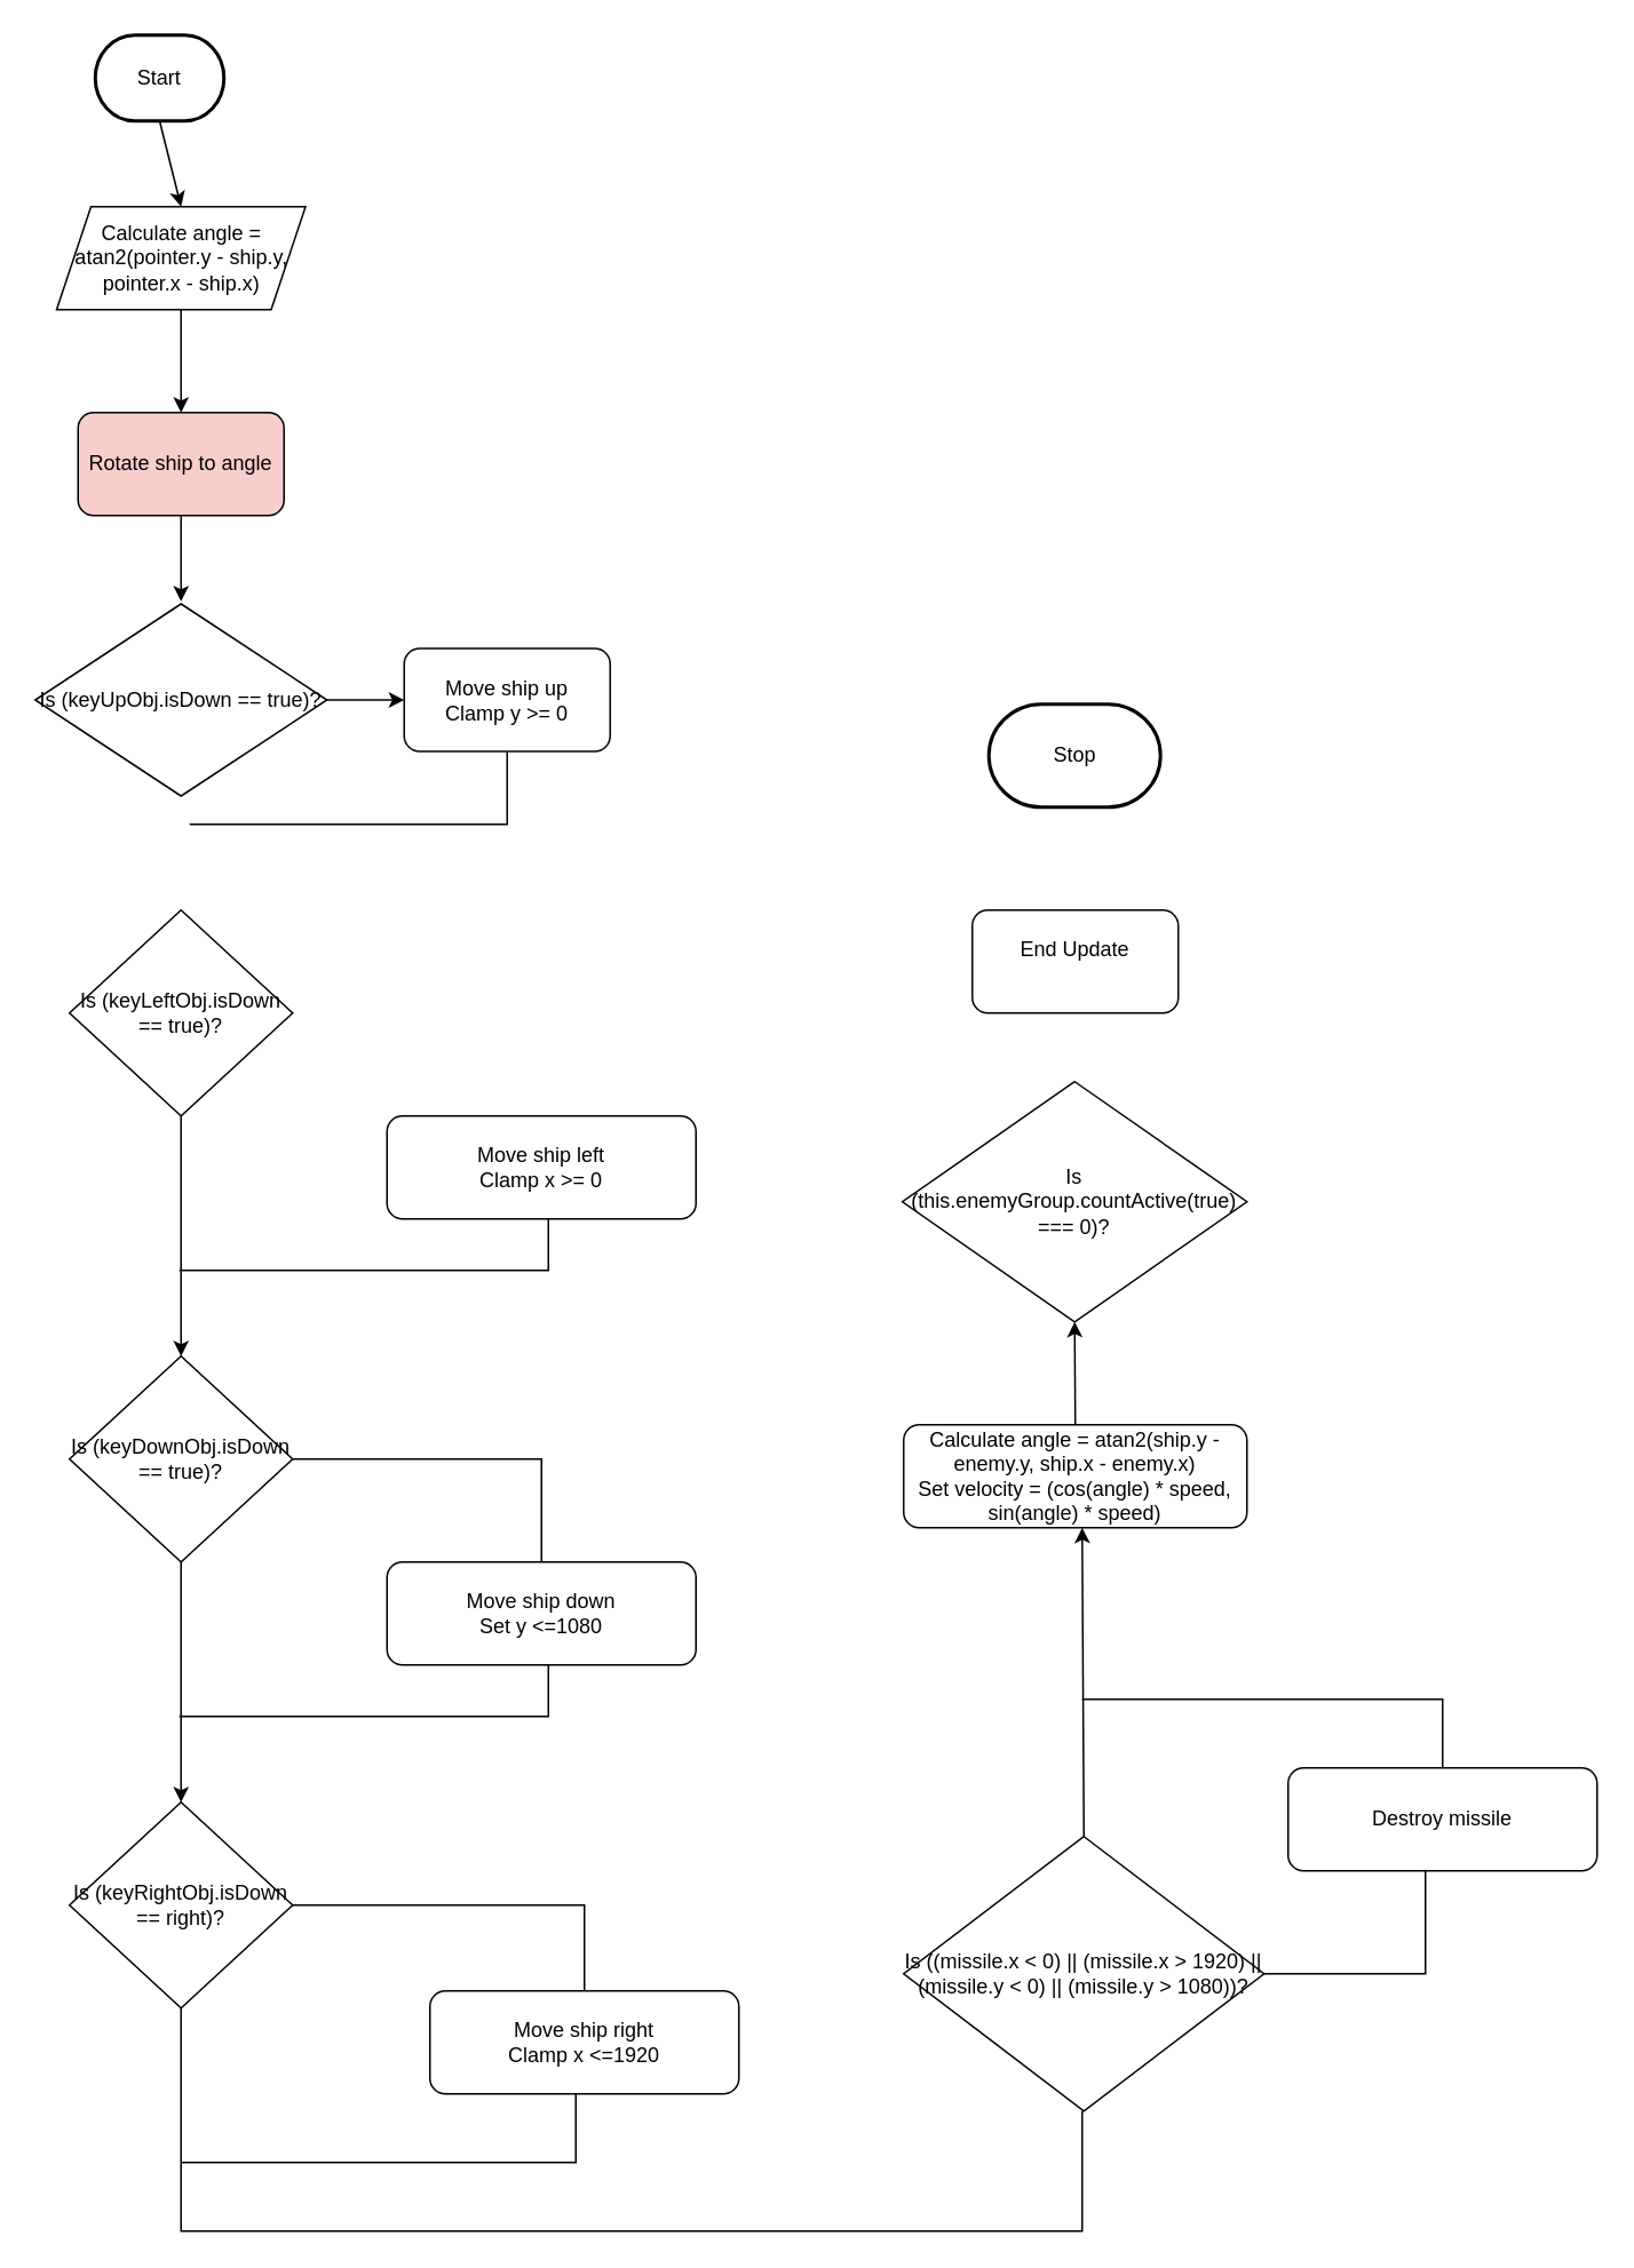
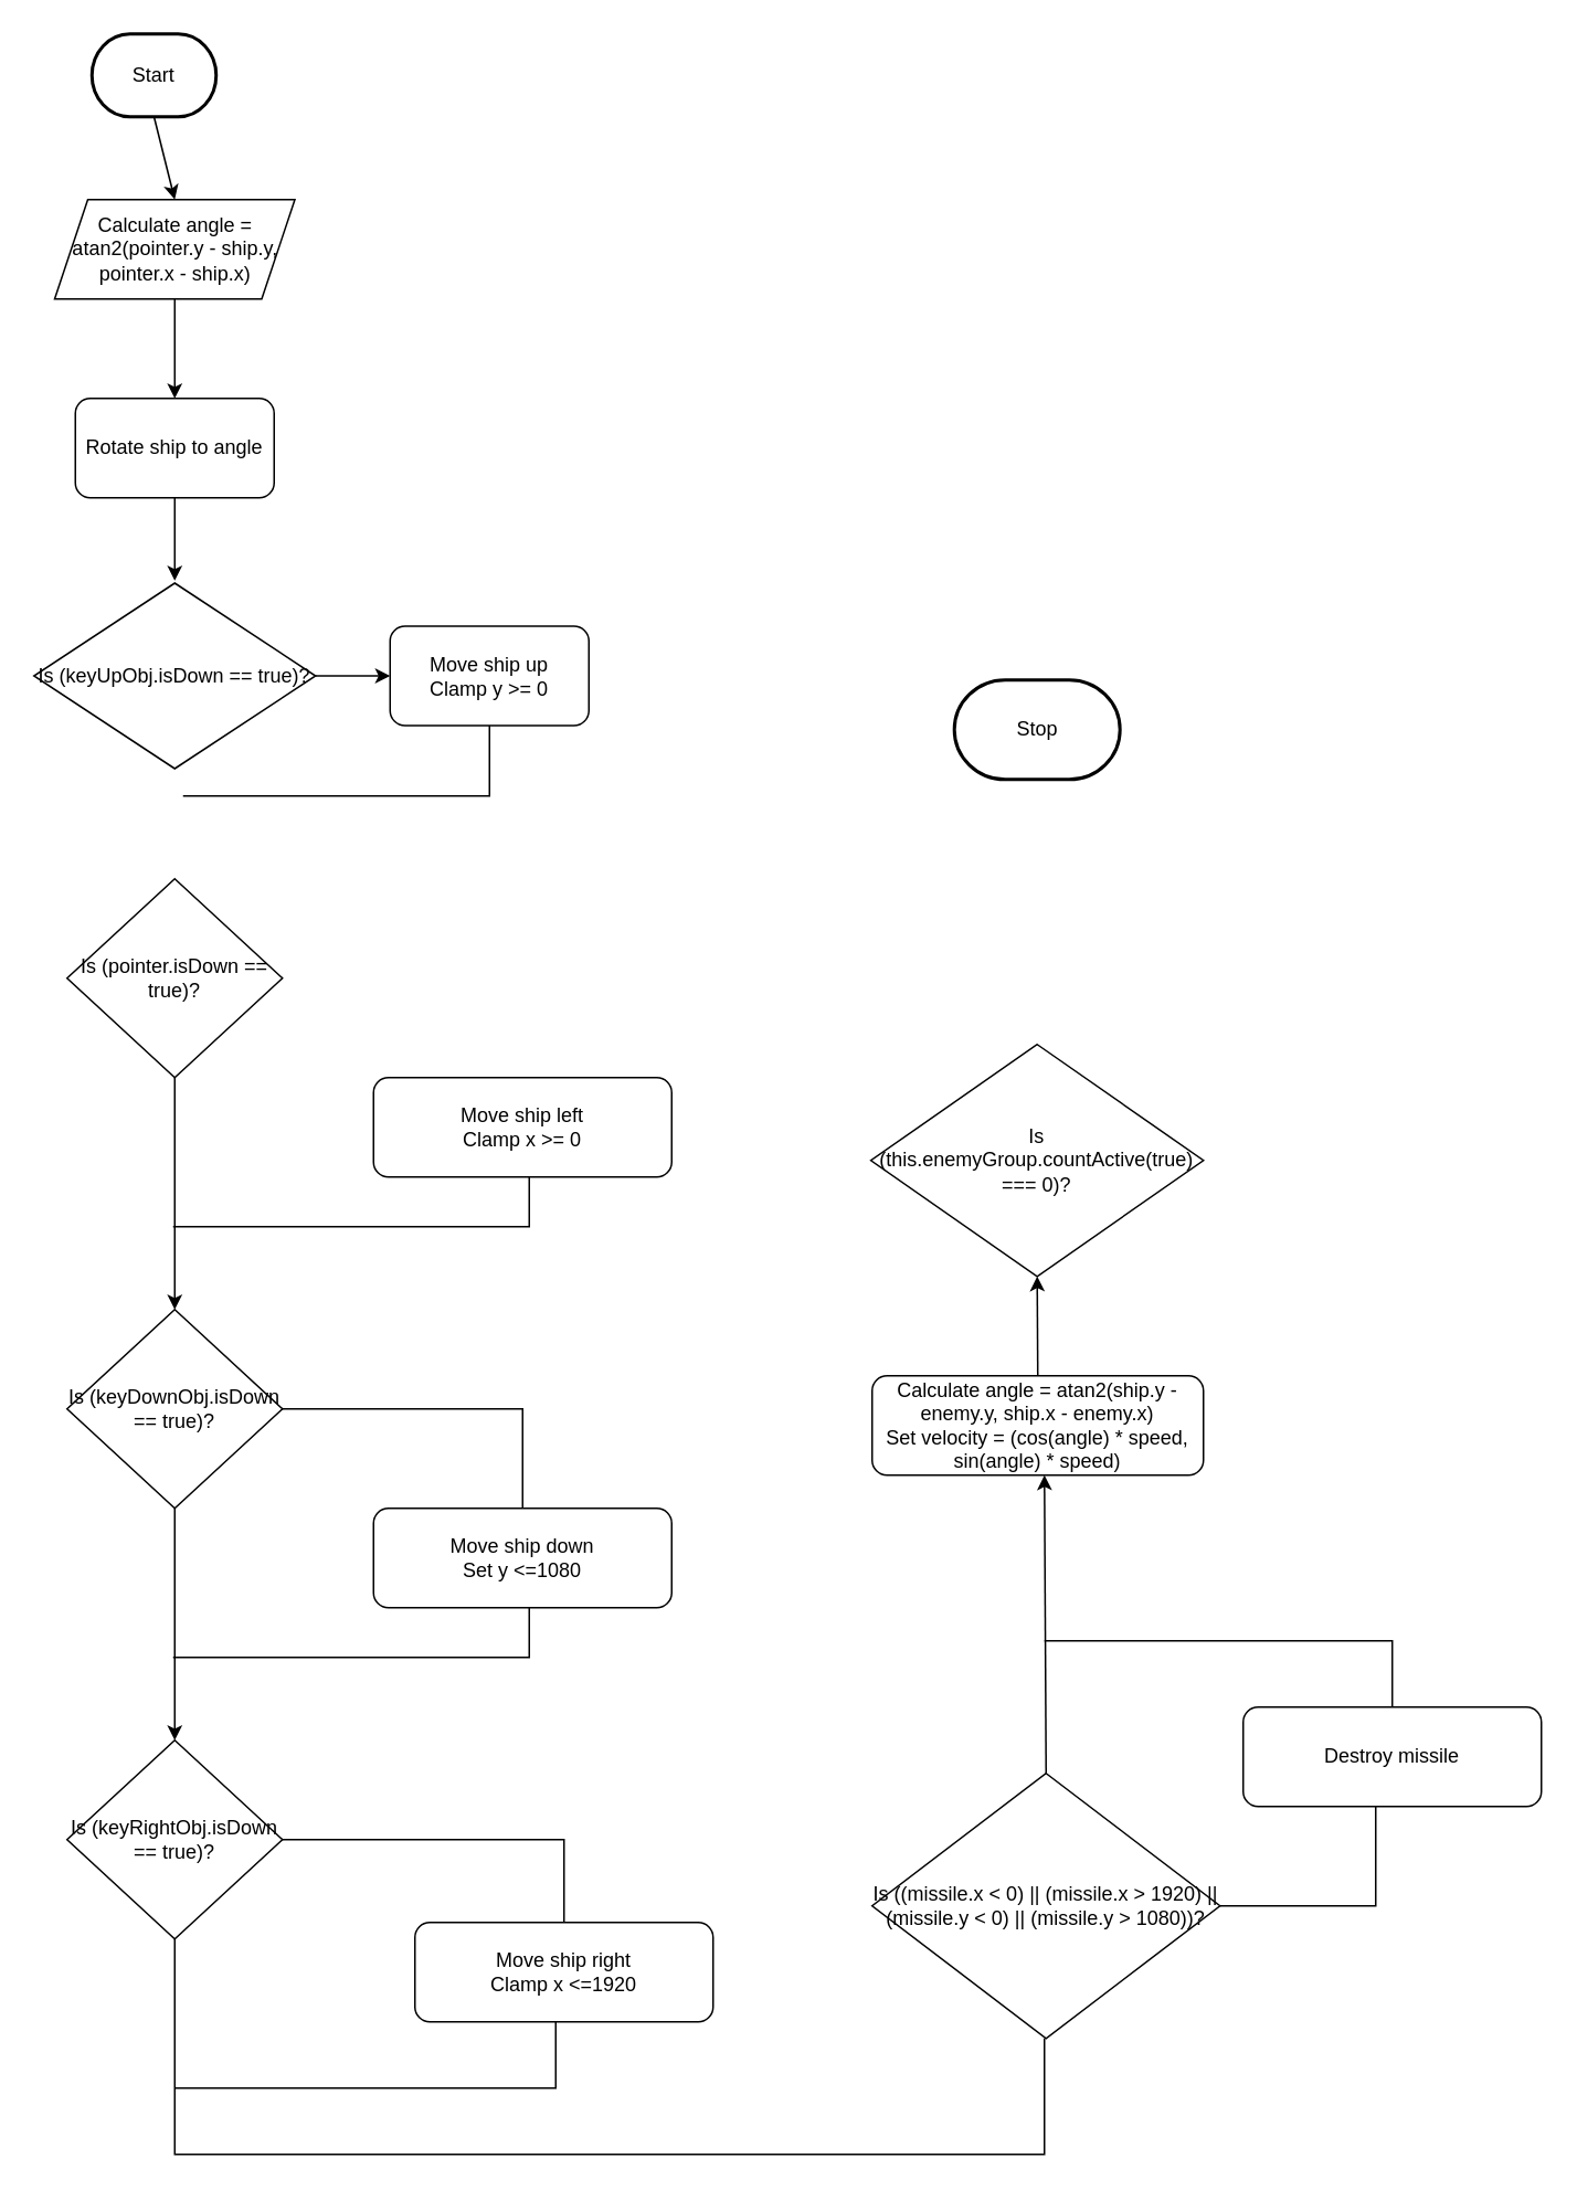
  <mxCell id="0" />
  <mxCell id="1" parent="0" />
  <mxCell id="2" style="edgeStyle=none;html=1;exitX=0.5;exitY=1;exitDx=0;exitDy=0;exitPerimeter=0;entryX=0.5;entryY=0;entryDx=0;entryDy=0;" edge="1" parent="1" source="3" target="6"><mxGeometry relative="1" as="geometry" /></mxCell>
  <mxCell id="3" value="Start" style="strokeWidth=2;html=1;shape=mxgraph.flowchart.terminator;whiteSpace=wrap;" vertex="1" parent="1"><mxGeometry x="55" y="20" width="75" height="50" as="geometry" /></mxCell>
  <mxCell id="4" value="Stop" style="strokeWidth=2;html=1;shape=mxgraph.flowchart.terminator;whiteSpace=wrap;" vertex="1" parent="1"><mxGeometry x="575.63" y="410" width="100" height="60" as="geometry" /></mxCell>
  <mxCell id="5" style="edgeStyle=none;html=1;exitX=0.5;exitY=1;exitDx=0;exitDy=0;entryX=0.5;entryY=0;entryDx=0;entryDy=0;" edge="1" parent="1" source="6" target="16"><mxGeometry relative="1" as="geometry" /></mxCell>
  <mxCell id="6" value="Calculate angle = atan2(pointer.y - ship.y, pointer.x - ship.x)" style="shape=parallelogram;perimeter=parallelogramPerimeter;whiteSpace=wrap;html=1;fixedSize=1;" vertex="1" parent="1"><mxGeometry x="32.5" y="120" width="145" height="60" as="geometry" /></mxCell>
  <mxCell id="7" style="edgeStyle=none;html=1;exitX=0.5;exitY=1;exitDx=0;exitDy=0;rounded=0;curved=0;endArrow=none;endFill=0;" edge="1" parent="1" source="8"><mxGeometry relative="1" as="geometry"><mxPoint x="110" y="480" as="targetPoint" /><Array as="points"><mxPoint x="295" y="480" /></Array></mxGeometry></mxCell>
  <mxCell id="8" value="&lt;div style=&quot;scrollbar-color: rgb(226, 226, 226) rgb(251, 251, 251);&quot;&gt;Move ship up&lt;/div&gt;&lt;div style=&quot;scrollbar-color: rgb(226, 226, 226) rgb(251, 251, 251);&quot;&gt;Clamp y &amp;gt;= 0&lt;/div&gt;" style="rounded=1;whiteSpace=wrap;html=1;" vertex="1" parent="1"><mxGeometry x="235" y="377.5" width="120" height="60" as="geometry" /></mxCell>
  <mxCell id="9" style="edgeStyle=none;html=1;exitX=1;exitY=0.5;exitDx=0;exitDy=0;entryX=0;entryY=0.5;entryDx=0;entryDy=0;" edge="1" parent="1" source="10"><mxGeometry relative="1" as="geometry"><mxPoint x="235" y="407.5" as="targetPoint" /></mxGeometry></mxCell>
  <mxCell id="10" value="&lt;div&gt;Is (keyUpObj.isDown == true)?&lt;/div&gt;" style="rhombus;whiteSpace=wrap;html=1;" vertex="1" parent="1"><mxGeometry x="20" y="351.5" width="170" height="112" as="geometry" /></mxCell>
  <mxCell id="11" style="edgeStyle=none;html=1;exitX=0.5;exitY=1;exitDx=0;exitDy=0;" edge="1" parent="1" source="12"><mxGeometry relative="1" as="geometry"><mxPoint x="105" y="790" as="targetPoint" /></mxGeometry></mxCell>
- <mxCell id="12" value="&lt;div&gt;&lt;font color=&quot;#000000&quot;&gt;Is (keyLeftObj.isDown == true)?&lt;/font&gt;&lt;/div&gt;" style="rhombus;whiteSpace=wrap;html=1;" vertex="1" parent="1"><mxGeometry x="40" y="530" width="130" height="120" as="geometry" /></mxCell>
+ <mxCell id="12" value="&lt;div&gt;&lt;font color=&quot;#000000&quot;&gt;Is (pointer.isDown == true)?&lt;/font&gt;&lt;/div&gt;" style="rhombus;whiteSpace=wrap;html=1;" vertex="1" parent="1"><mxGeometry x="40" y="530" width="130" height="120" as="geometry" /></mxCell>
  <mxCell id="13" style="edgeStyle=none;html=1;exitX=0.5;exitY=1;exitDx=0;exitDy=0;rounded=0;curved=0;endArrow=none;endFill=0;" edge="1" parent="1"><mxGeometry relative="1" as="geometry"><mxPoint x="104" y="740" as="targetPoint" /><mxPoint x="319" y="710" as="sourcePoint" /><Array as="points"><mxPoint x="319" y="740" /></Array></mxGeometry></mxCell>
  <mxCell id="14" value="&lt;div&gt;Move ship left&lt;/div&gt;Clamp x &amp;gt;= 0" style="rounded=1;whiteSpace=wrap;html=1;" vertex="1" parent="1"><mxGeometry x="225" y="650" width="180" height="60" as="geometry" /></mxCell>
  <mxCell id="15" style="edgeStyle=none;html=1;exitX=0.5;exitY=1;exitDx=0;exitDy=0;" edge="1" parent="1" source="16"><mxGeometry relative="1" as="geometry"><mxPoint x="105" y="350" as="targetPoint" /></mxGeometry></mxCell>
- <mxCell id="16" value="Rotate ship to angle" style="rounded=1;whiteSpace=wrap;html=1;fillColor=#f8cecc;" vertex="1" parent="1"><mxGeometry x="45" y="240" width="120" height="60" as="geometry" /></mxCell>
+ <mxCell id="16" value="Rotate ship to angle" style="rounded=1;whiteSpace=wrap;html=1;" vertex="1" parent="1"><mxGeometry x="45" y="240" width="120" height="60" as="geometry" /></mxCell>
  <mxCell id="17" style="edgeStyle=none;html=1;exitX=0.5;exitY=1;exitDx=0;exitDy=0;" edge="1" parent="1" source="19"><mxGeometry relative="1" as="geometry"><mxPoint x="105" y="1050" as="targetPoint" /></mxGeometry></mxCell>
  <mxCell id="18" style="edgeStyle=none;html=1;exitX=1;exitY=0.5;exitDx=0;exitDy=0;entryX=0.5;entryY=0;entryDx=0;entryDy=0;rounded=0;curved=0;endArrow=none;endFill=0;" edge="1" parent="1" source="19" target="21"><mxGeometry relative="1" as="geometry"><mxPoint x="320" y="850" as="targetPoint" /><Array as="points"><mxPoint x="315" y="850" /></Array></mxGeometry></mxCell>
  <mxCell id="19" value="&lt;div&gt;&lt;font color=&quot;#000000&quot;&gt;Is (keyDownObj.isDown == true)?&lt;/font&gt;&lt;/div&gt;" style="rhombus;whiteSpace=wrap;html=1;" vertex="1" parent="1"><mxGeometry x="40" y="790" width="130" height="120" as="geometry" /></mxCell>
  <mxCell id="20" style="edgeStyle=none;html=1;exitX=0.5;exitY=1;exitDx=0;exitDy=0;rounded=0;curved=0;endArrow=none;endFill=0;" edge="1" parent="1"><mxGeometry relative="1" as="geometry"><mxPoint x="104" y="1000" as="targetPoint" /><mxPoint x="319" y="970" as="sourcePoint" /><Array as="points"><mxPoint x="319" y="1000" /></Array></mxGeometry></mxCell>
  <mxCell id="21" value="&lt;div&gt;Move ship down&lt;/div&gt;Set y &amp;lt;=1080" style="rounded=1;whiteSpace=wrap;html=1;" vertex="1" parent="1"><mxGeometry x="225" y="910" width="180" height="60" as="geometry" /></mxCell>
  <mxCell id="22" style="edgeStyle=none;html=1;exitX=1;exitY=0.5;exitDx=0;exitDy=0;entryX=0.5;entryY=0;entryDx=0;entryDy=0;rounded=0;curved=0;endArrow=none;endFill=0;" edge="1" parent="1" source="24" target="26"><mxGeometry relative="1" as="geometry"><mxPoint x="360" y="1110" as="targetPoint" /><Array as="points"><mxPoint x="340" y="1110" /></Array></mxGeometry></mxCell>
  <mxCell id="23" style="edgeStyle=none;html=1;exitX=0.5;exitY=1;exitDx=0;exitDy=0;rounded=0;curved=0;endArrow=none;endFill=0;" edge="1" parent="1" source="24"><mxGeometry relative="1" as="geometry"><mxPoint x="630" y="1230" as="targetPoint" /><Array as="points"><mxPoint x="105" y="1280" /><mxPoint x="105" y="1300" /><mxPoint x="630" y="1300" /></Array></mxGeometry></mxCell>
- <mxCell id="24" value="&lt;div&gt;&lt;font color=&quot;#000000&quot;&gt;Is (keyRightObj.isDown == right)?&lt;/font&gt;&lt;/div&gt;" style="rhombus;whiteSpace=wrap;html=1;" vertex="1" parent="1"><mxGeometry x="40" y="1050" width="130" height="120" as="geometry" /></mxCell>
+ <mxCell id="24" value="&lt;div&gt;&lt;font color=&quot;#000000&quot;&gt;Is (keyRightObj.isDown == true)?&lt;/font&gt;&lt;/div&gt;" style="rhombus;whiteSpace=wrap;html=1;" vertex="1" parent="1"><mxGeometry x="40" y="1050" width="130" height="120" as="geometry" /></mxCell>
  <mxCell id="25" style="edgeStyle=none;html=1;exitX=0.5;exitY=1;exitDx=0;exitDy=0;rounded=0;curved=0;endArrow=none;endFill=0;" edge="1" parent="1"><mxGeometry relative="1" as="geometry"><mxPoint x="105" y="1260" as="targetPoint" /><mxPoint x="335" y="1220" as="sourcePoint" /><Array as="points"><mxPoint x="335" y="1260" /></Array></mxGeometry></mxCell>
  <mxCell id="26" value="&lt;div&gt;Move ship right&lt;/div&gt;Clamp x &amp;lt;=1920" style="rounded=1;whiteSpace=wrap;html=1;" vertex="1" parent="1"><mxGeometry x="250" y="1160" width="180" height="60" as="geometry" /></mxCell>
  <mxCell id="27" style="edgeStyle=none;html=1;exitX=1;exitY=0.5;exitDx=0;exitDy=0;rounded=0;curved=0;endArrow=none;endFill=0;" edge="1" parent="1" source="29"><mxGeometry relative="1" as="geometry"><mxPoint x="830" y="1090" as="targetPoint" /><Array as="points"><mxPoint x="830" y="1150" /></Array></mxGeometry></mxCell>
  <mxCell id="28" style="edgeStyle=none;html=1;exitX=0.5;exitY=0;exitDx=0;exitDy=0;" edge="1" parent="1" source="29"><mxGeometry relative="1" as="geometry"><mxPoint x="630" y="890" as="targetPoint" /></mxGeometry></mxCell>
  <mxCell id="29" value="&lt;div&gt;&lt;font color=&quot;#000000&quot;&gt;Is ((missile.x &amp;lt; 0) || (missile.x &amp;gt; 1920) || (missile.y &amp;lt; 0) || (missile.y &amp;gt; 1080))?&lt;/font&gt;&lt;/div&gt;" style="rhombus;whiteSpace=wrap;html=1;" vertex="1" parent="1"><mxGeometry x="526" y="1070" width="210" height="160" as="geometry" /></mxCell>
  <mxCell id="30" style="edgeStyle=none;html=1;exitX=0.5;exitY=0;exitDx=0;exitDy=0;rounded=0;curved=0;endArrow=none;endFill=0;" edge="1" parent="1" source="31"><mxGeometry relative="1" as="geometry"><mxPoint x="630" y="990" as="targetPoint" /><Array as="points"><mxPoint x="840" y="990" /></Array></mxGeometry></mxCell>
  <mxCell id="31" value="&lt;div&gt;Destroy missile&lt;/div&gt;" style="rounded=1;whiteSpace=wrap;html=1;" vertex="1" parent="1"><mxGeometry x="750" y="1030" width="180" height="60" as="geometry" /></mxCell>
  <mxCell id="32" style="edgeStyle=none;html=1;exitX=0.5;exitY=0;exitDx=0;exitDy=0;entryX=0.5;entryY=1;entryDx=0;entryDy=0;" edge="1" parent="1" source="33" target="34"><mxGeometry relative="1" as="geometry" /></mxCell>
  <mxCell id="33" value="&lt;div&gt;&lt;font color=&quot;#000000&quot;&gt;Calculate angle = atan2(ship.y - enemy.y, ship.x - enemy.x)&lt;/font&gt;&lt;/div&gt;&lt;div&gt;&lt;font color=&quot;#000000&quot;&gt;Set velocity = (cos(angle) * speed, sin(angle) * speed)&lt;/font&gt;&lt;/div&gt;" style="rounded=1;whiteSpace=wrap;html=1;" vertex="1" parent="1"><mxGeometry x="526" y="830" width="200" height="60" as="geometry" /></mxCell>
  <mxCell id="34" value="&lt;div&gt;&lt;font color=&quot;#000000&quot;&gt;Is (this.enemyGroup.countActive(true) === 0)?&lt;/font&gt;&lt;/div&gt;" style="rhombus;whiteSpace=wrap;html=1;" vertex="1" parent="1"><mxGeometry x="525.25" y="630" width="200.75" height="140" as="geometry" /></mxCell>
- <mxCell id="35" value="&lt;div&gt;&lt;font color=&quot;#000000&quot;&gt;End Update&lt;/font&gt;&lt;/div&gt;&lt;div&gt;&lt;br&gt;&lt;/div&gt;" style="rounded=1;whiteSpace=wrap;html=1;" vertex="1" parent="1"><mxGeometry x="566" y="530" width="120" height="60" as="geometry" /></mxCell>
